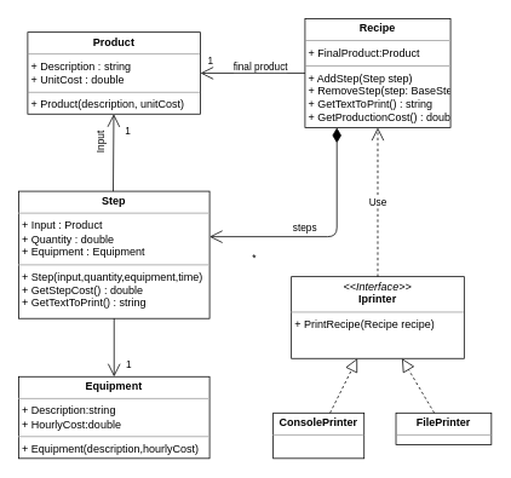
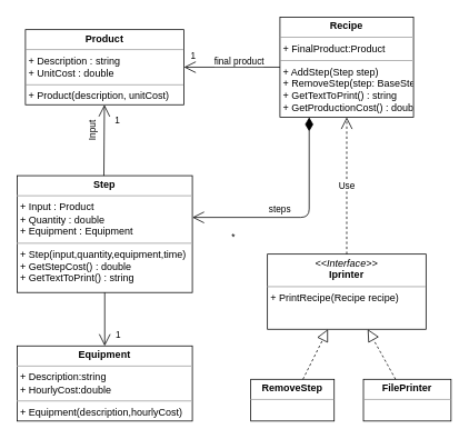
  <mxCell id="0" />
  <mxCell id="1" parent="0" />
  <mxCell id="2" value="&lt;p style=&quot;margin: 0px ; margin-top: 4px ; text-align: center&quot;&gt;&lt;i&gt;&amp;lt;&amp;lt;Interface&amp;gt;&amp;gt;&lt;/i&gt;&lt;br&gt;&lt;b&gt;Iprinter&lt;/b&gt;&lt;/p&gt;&lt;hr size=&quot;1&quot;&gt;&lt;p style=&quot;margin: 0px ; margin-left: 4px&quot;&gt;&lt;/p&gt;&lt;p style=&quot;margin: 0px ; margin-left: 4px&quot;&gt;+ PrintRecipe(Recipe recipe)&lt;/p&gt;" style="verticalAlign=top;align=left;overflow=fill;fontSize=12;fontFamily=Helvetica;html=1;" parent="1" vertex="1"><mxGeometry x="320" y="304" width="190" height="90" as="geometry" /></mxCell>
  <mxCell id="3" value="&lt;p style=&quot;margin: 0px ; margin-top: 4px ; text-align: center&quot;&gt;&lt;b&gt;Equipment&lt;/b&gt;&lt;/p&gt;&lt;hr size=&quot;1&quot;&gt;&lt;p style=&quot;margin: 0px ; margin-left: 4px&quot;&gt;+ Description:string&lt;/p&gt;&lt;p style=&quot;margin: 0px ; margin-left: 4px&quot;&gt;+ HourlyCost:double&lt;/p&gt;&lt;hr size=&quot;1&quot;&gt;&lt;p style=&quot;margin: 0px ; margin-left: 4px&quot;&gt;+ Equipment(description,hourlyCost)&lt;/p&gt;" style="verticalAlign=top;align=left;overflow=fill;fontSize=12;fontFamily=Helvetica;html=1;" parent="1" vertex="1"><mxGeometry y="414" width="210" height="90" as="geometry" x="20" /></mxCell>
  <mxCell id="4" value="&lt;p style=&quot;margin: 0px ; margin-top: 4px ; text-align: center&quot;&gt;&lt;b&gt;Product&lt;/b&gt;&lt;/p&gt;&lt;hr size=&quot;1&quot;&gt;&lt;p style=&quot;margin: 0px ; margin-left: 4px&quot;&gt;+ Description : string&lt;/p&gt;&lt;p style=&quot;margin: 0px ; margin-left: 4px&quot;&gt;+ UnitCost : double&lt;/p&gt;&lt;hr size=&quot;1&quot;&gt;&lt;p style=&quot;margin: 0px ; margin-left: 4px&quot;&gt;+ Product(description, unitCost)&lt;/p&gt;" style="verticalAlign=top;align=left;overflow=fill;fontSize=12;fontFamily=Helvetica;html=1;" parent="1" vertex="1"><mxGeometry x="30" y="35" width="190" height="90" as="geometry" /></mxCell>
  <mxCell id="5" value="&lt;p style=&quot;margin: 0px ; margin-top: 4px ; text-align: center&quot;&gt;&lt;b&gt;Step&lt;/b&gt;&lt;/p&gt;&lt;hr size=&quot;1&quot;&gt;&lt;p style=&quot;margin: 0px 0px 0px 4px&quot;&gt;+ Input : Product&lt;/p&gt;&lt;p style=&quot;margin: 0px 0px 0px 4px&quot;&gt;+ Quantity : double&lt;/p&gt;&lt;p style=&quot;margin: 0px 0px 0px 4px&quot;&gt;+ Equipment : Equipment&lt;/p&gt;&lt;hr size=&quot;1&quot;&gt;&lt;p style=&quot;margin: 0px ; margin-left: 4px&quot;&gt;+ Step(input,quantity,equipment,time)&lt;/p&gt;&lt;p style=&quot;margin: 0px ; margin-left: 4px&quot;&gt;+ GetStepCost() : double&lt;/p&gt;&lt;p style=&quot;margin: 0px ; margin-left: 4px&quot;&gt;+ GetTextToPrint() : string&lt;/p&gt;" style="verticalAlign=top;align=left;overflow=fill;fontSize=12;fontFamily=Helvetica;html=1;" parent="1" vertex="1"><mxGeometry y="210" width="210" height="140" as="geometry" x="20" /></mxCell>
  <mxCell id="6" value="&lt;p style=&quot;margin: 0px ; margin-top: 4px ; text-align: center&quot;&gt;&lt;b&gt;Recipe&lt;/b&gt;&lt;/p&gt;&lt;hr size=&quot;1&quot;&gt;&lt;p style=&quot;margin: 0px ; margin-left: 4px&quot;&gt;+ FinalProduct:Product&lt;/p&gt;&lt;hr size=&quot;1&quot;&gt;&lt;p style=&quot;margin: 0px ; margin-left: 4px&quot;&gt;+ AddStep(Step step)&lt;/p&gt;&lt;p style=&quot;margin: 0px 0px 0px 4px&quot;&gt;+ RemoveStep(step: BaseStep)&lt;/p&gt;&lt;p style=&quot;margin: 0px 0px 0px 4px&quot;&gt;+ GetTextToPrint() : string&lt;/p&gt;&lt;p style=&quot;margin: 0px 0px 0px 4px&quot;&gt;+ GetProductionCost() : double&lt;/p&gt;" style="verticalAlign=top;align=left;overflow=fill;fontSize=12;fontFamily=Helvetica;html=1;" parent="1" vertex="1"><mxGeometry x="335" y="20" width="160" height="120" as="geometry" /></mxCell>
- <mxCell id="7" value="&lt;p style=&quot;margin: 0px ; margin-top: 4px ; text-align: center&quot;&gt;&lt;b&gt;FilePrinter&lt;/b&gt;&lt;/p&gt;&lt;hr size=&quot;1&quot;&gt;&lt;p style=&quot;margin: 0px ; margin-left: 4px&quot;&gt;&lt;/p&gt;&lt;p style=&quot;margin: 0px ; margin-left: 4px&quot;&gt;&lt;br&gt;&lt;/p&gt;" style="verticalAlign=top;align=left;overflow=fill;fontSize=12;fontFamily=Helvetica;html=1;" parent="1" vertex="1"><mxGeometry x="435" y="454" width="105" height="35" as="geometry" /></mxCell>
- <mxCell id="8" value="&lt;p style=&quot;margin: 0px ; margin-top: 4px ; text-align: center&quot;&gt;&lt;b&gt;ConsolePrinter&lt;/b&gt;&lt;/p&gt;&lt;hr size=&quot;1&quot;&gt;&lt;p style=&quot;margin: 0px ; margin-left: 4px&quot;&gt;&lt;br&gt;&lt;/p&gt;" style="verticalAlign=top;align=left;overflow=fill;fontSize=12;fontFamily=Helvetica;html=1;" parent="1" vertex="1"><mxGeometry x="300" y="454" width="100" height="50" as="geometry" /></mxCell>
+ <mxCell id="7" value="&lt;p style=&quot;margin: 0px ; margin-top: 4px ; text-align: center&quot;&gt;&lt;b&gt;FilePrinter&lt;/b&gt;&lt;/p&gt;&lt;hr size=&quot;1&quot;&gt;&lt;p style=&quot;margin: 0px ; margin-left: 4px&quot;&gt;&lt;/p&gt;&lt;p style=&quot;margin: 0px ; margin-left: 4px&quot;&gt;&lt;br&gt;&lt;/p&gt;" style="verticalAlign=top;align=left;overflow=fill;fontSize=12;fontFamily=Helvetica;html=1;" parent="1" vertex="1"><mxGeometry x="435" y="454" width="105" height="50" as="geometry" /></mxCell>
+ <mxCell id="8" value="&lt;p style=&quot;margin: 0px ; margin-top: 4px ; text-align: center&quot;&gt;&lt;b&gt;RemoveStep&lt;/b&gt;&lt;/p&gt;&lt;hr size=&quot;1&quot;&gt;&lt;p style=&quot;margin: 0px ; margin-left: 4px&quot;&gt;&lt;br&gt;&lt;/p&gt;" style="verticalAlign=top;align=left;overflow=fill;fontSize=12;fontFamily=Helvetica;html=1;" parent="1" vertex="1"><mxGeometry x="300" y="454" width="100" height="50" as="geometry" /></mxCell>
  <mxCell id="9" value="" style="endArrow=block;dashed=1;endFill=0;endSize=12;html=1;" parent="1" source="8" target="2" edge="1"><mxGeometry width="160" relative="1" as="geometry"><mxPoint x="270" y="384" as="sourcePoint" /><mxPoint x="430" y="384" as="targetPoint" /></mxGeometry></mxCell>
  <mxCell id="10" value="" style="endArrow=block;dashed=1;endFill=0;endSize=12;html=1;" parent="1" source="7" target="2" edge="1"><mxGeometry width="160" relative="1" as="geometry"><mxPoint x="270" y="384" as="sourcePoint" /><mxPoint x="430" y="384" as="targetPoint" /></mxGeometry></mxCell>
  <mxCell id="11" value="Use" style="endArrow=open;endSize=12;dashed=1;html=1;" parent="1" source="2" target="6" edge="1"><mxGeometry width="160" relative="1" as="geometry"><mxPoint x="130" y="250" as="sourcePoint" /><mxPoint x="290" y="250" as="targetPoint" /></mxGeometry></mxCell>
  <mxCell id="12" value="Input" style="endArrow=open;endFill=1;endSize=12;html=1;horizontal=0;" parent="1" edge="1" target="4"><mxGeometry x="0.273" y="14" width="160" relative="1" as="geometry"><mxPoint x="124" y="210" as="sourcePoint" /><mxPoint x="124" y="100" as="targetPoint" /><mxPoint as="offset" /></mxGeometry></mxCell>
  <mxCell id="13" value="1" style="edgeLabel;html=1;align=center;verticalAlign=middle;resizable=0;points=[];" parent="12" vertex="1" connectable="0"><mxGeometry x="0.55" y="1" relative="1" as="geometry"><mxPoint x="16" as="offset" /></mxGeometry></mxCell>
  <mxCell id="14" value="" style="endArrow=open;endFill=1;endSize=12;html=1;" parent="1" source="5" target="3" edge="1"><mxGeometry width="160" relative="1" as="geometry"><mxPoint x="380" y="380" as="sourcePoint" /><mxPoint x="380" y="300" as="targetPoint" /></mxGeometry></mxCell>
  <mxCell id="15" value="1" style="edgeLabel;html=1;align=center;verticalAlign=middle;resizable=0;points=[];" parent="14" vertex="1" connectable="0"><mxGeometry x="0.375" y="1" relative="1" as="geometry"><mxPoint x="14" y="6" as="offset" /></mxGeometry></mxCell>
  <mxCell id="16" value="steps" style="endArrow=open;html=1;endSize=12;startArrow=diamondThin;startSize=14;startFill=1;edgeStyle=orthogonalEdgeStyle;align=left;verticalAlign=bottom;" parent="1" source="6" target="5" edge="1"><mxGeometry x="0.311" relative="1" as="geometry"><mxPoint x="260" y="260" as="sourcePoint" /><mxPoint x="420" y="260" as="targetPoint" /><Array as="points"><mxPoint x="370" y="260" /></Array><mxPoint as="offset" /></mxGeometry></mxCell>
  <mxCell id="17" value="*" style="edgeLabel;html=1;align=center;verticalAlign=middle;resizable=0;points=[];" parent="16" vertex="1" connectable="0"><mxGeometry x="0.78" y="1" relative="1" as="geometry"><mxPoint x="19" y="22" as="offset" /></mxGeometry></mxCell>
  <mxCell id="18" value="" style="endArrow=open;endFill=1;endSize=12;html=1;" parent="1" source="6" target="4" edge="1"><mxGeometry width="160" relative="1" as="geometry"><mxPoint x="135" y="150" as="sourcePoint" /><mxPoint x="135" y="110" as="targetPoint" /></mxGeometry></mxCell>
  <mxCell id="19" value="1" style="edgeLabel;html=1;align=center;verticalAlign=middle;resizable=0;points=[];" parent="18" vertex="1" connectable="0"><mxGeometry x="0.55" y="1" relative="1" as="geometry"><mxPoint x="-16" y="-16" as="offset" /></mxGeometry></mxCell>
  <mxCell id="20" value="final product" style="edgeLabel;html=1;align=center;verticalAlign=middle;resizable=0;points=[];" parent="18" vertex="1" connectable="0"><mxGeometry x="0.221" y="1" relative="1" as="geometry"><mxPoint x="20" y="-9" as="offset" /></mxGeometry></mxCell>
